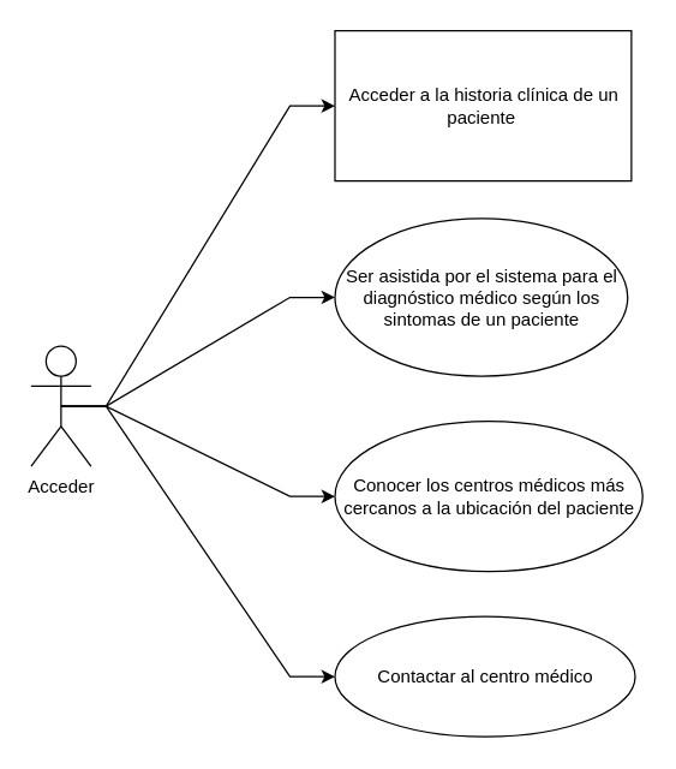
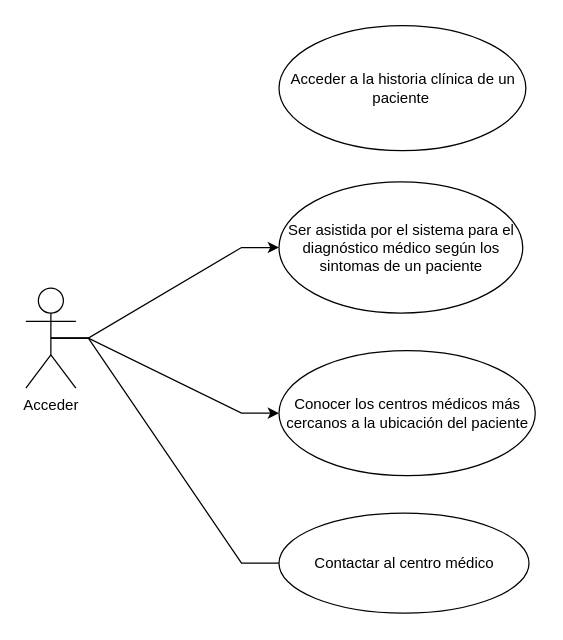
  <mxCell id="0" />
  <mxCell id="1" parent="0" />
- <mxCell id="2" style="edgeStyle=entityRelationEdgeStyle;rounded=0;orthogonalLoop=1;jettySize=auto;html=1;entryX=0;entryY=0.5;entryDx=0;entryDy=0;exitX=0.5;exitY=0.5;exitDx=0;exitDy=0;exitPerimeter=0;" edge="1" parent="1" source="6" target="7"><mxGeometry relative="1" as="geometry" /></mxCell>
  <mxCell id="3" style="edgeStyle=entityRelationEdgeStyle;rounded=0;orthogonalLoop=1;jettySize=auto;html=1;entryX=0;entryY=0.5;entryDx=0;entryDy=0;exitX=0.5;exitY=0.5;exitDx=0;exitDy=0;exitPerimeter=0;" edge="1" parent="1" source="6" target="8"><mxGeometry relative="1" as="geometry" /></mxCell>
  <mxCell id="4" style="edgeStyle=entityRelationEdgeStyle;rounded=0;orthogonalLoop=1;jettySize=auto;html=1;entryX=0;entryY=0.5;entryDx=0;entryDy=0;exitX=0.5;exitY=0.5;exitDx=0;exitDy=0;exitPerimeter=0;" edge="1" parent="1" source="6" target="9"><mxGeometry relative="1" as="geometry"><mxPoint x="70" y="270" as="sourcePoint" /></mxGeometry></mxCell>
- <mxCell id="5" style="edgeStyle=entityRelationEdgeStyle;rounded=0;orthogonalLoop=1;jettySize=auto;html=1;entryX=0;entryY=0.5;entryDx=0;entryDy=0;exitX=0.5;exitY=0.5;exitDx=0;exitDy=0;exitPerimeter=0;" edge="1" parent="1" source="6" target="10"><mxGeometry relative="1" as="geometry" /></mxCell>
+ <mxCell id="5" style="edgeStyle=entityRelationEdgeStyle;rounded=0;orthogonalLoop=1;jettySize=auto;html=1;entryX=0;entryY=0.5;entryDx=0;entryDy=0;exitX=0.5;exitY=0.5;exitDx=0;exitDy=0;exitPerimeter=0;endArrow=none;" edge="1" parent="1" source="6" target="10"><mxGeometry relative="1" as="geometry" /></mxCell>
  <mxCell id="6" value="Acceder" style="shape=umlActor;verticalLabelPosition=bottom;verticalAlign=top;html=1;outlineConnect=0;" vertex="1" parent="1"><mxGeometry x="20" y="230" width="40" height="80" as="geometry" /></mxCell>
- <mxCell id="7" value="Acceder a la historia clínica de un paciente&amp;nbsp;" style="whiteSpace=wrap;html=1;rounded=0;" vertex="1" parent="1"><mxGeometry x="222.5" y="20" width="197.5" height="100" as="geometry" /></mxCell>
+ <mxCell id="7" value="Acceder a la historia clínica de un paciente&amp;nbsp;" style="ellipse;whiteSpace=wrap;html=1;" vertex="1" parent="1"><mxGeometry x="222.5" y="20" width="197.5" height="100" as="geometry" /></mxCell>
  <mxCell id="8" value="Ser asistida por el sistema para el diagnóstico médico según los sintomas de un paciente" style="ellipse;whiteSpace=wrap;html=1;" vertex="1" parent="1"><mxGeometry x="222.5" y="145" width="195" height="105" as="geometry" /></mxCell>
  <mxCell id="9" value="Conocer los centros médicos más cercanos a la ubicación del paciente" style="ellipse;whiteSpace=wrap;html=1;" vertex="1" parent="1"><mxGeometry x="222.5" y="280" width="205" height="100" as="geometry" /></mxCell>
  <mxCell id="10" value="Contactar al centro médico" style="ellipse;whiteSpace=wrap;html=1;" vertex="1" parent="1"><mxGeometry x="222.5" y="410" width="200" height="80" as="geometry" /></mxCell>
